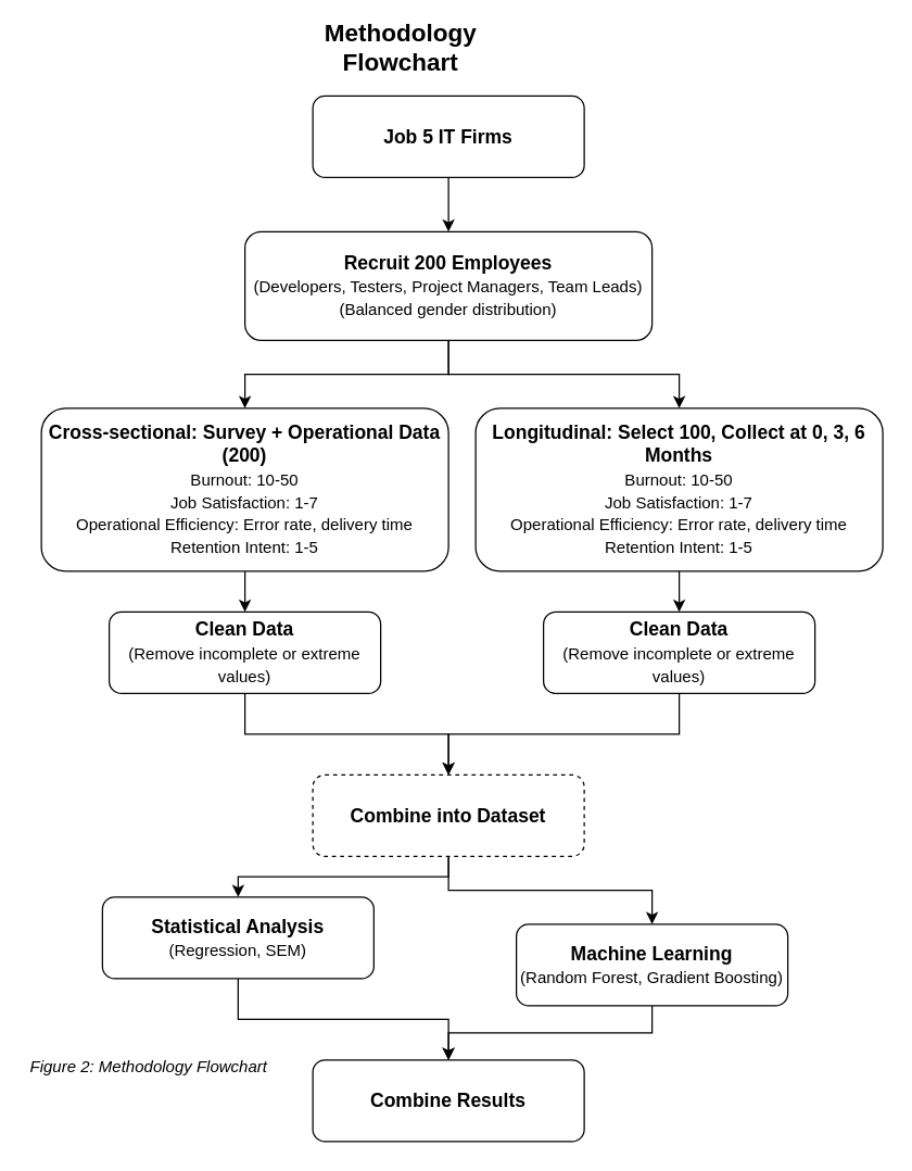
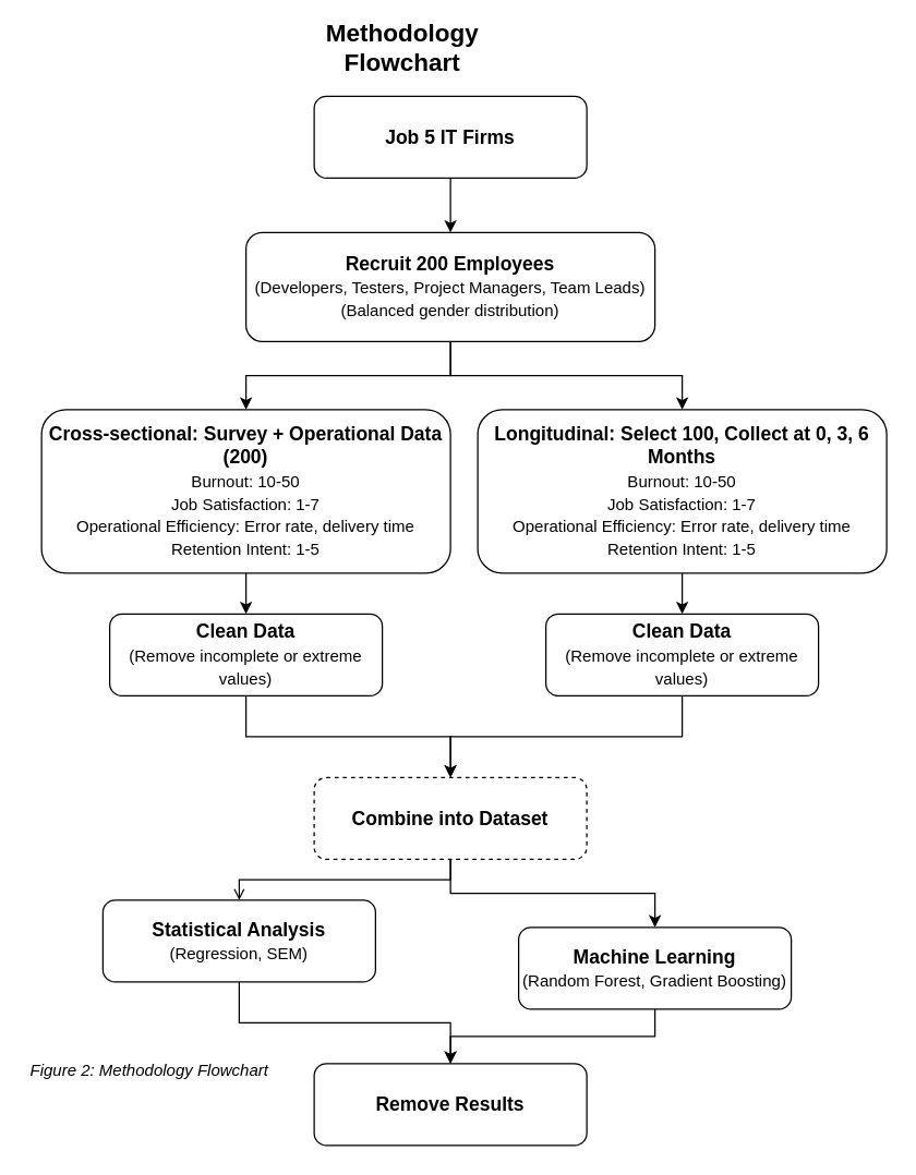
  <mxCell id="0" />
  <mxCell id="1" parent="0" />
  <mxCell id="2" value="Methodology Flowchart" style="text;html=1;strokeColor=none;fillColor=none;align=center;verticalAlign=middle;whiteSpace=wrap;rounded=0;fontSize=18;fontStyle=1" vertex="1" parent="1"><mxGeometry x="195" y="20" width="200" height="30" as="geometry" /></mxCell>
  <mxCell id="3" value="Job 5 IT Firms" style="rounded=1;whiteSpace=wrap;html=1;fillColor=#ffffff;strokeColor=#000000;fontStyle=1;fontSize=14;" vertex="1" parent="1"><mxGeometry x="230" y="70" width="200" height="60" as="geometry" /></mxCell>
  <mxCell id="4" value="Recruit 200 Employees&lt;br&gt;&lt;font style=&quot;font-size: 12px; font-weight: normal;&quot;&gt;(Developers, Testers, Project Managers, Team Leads)&lt;br&gt;(Balanced gender distribution)&lt;/font&gt;" style="rounded=1;whiteSpace=wrap;html=1;fillColor=#ffffff;strokeColor=#000000;fontStyle=1;fontSize=14;" vertex="1" parent="1"><mxGeometry x="180" y="170" width="300" height="80" as="geometry" /></mxCell>
  <mxCell id="5" value="Cross-sectional: Survey + Operational Data (200)&lt;br&gt;&lt;font style=&quot;font-size: 12px; font-weight: normal;&quot;&gt;Burnout: 10-50&lt;br&gt;Job Satisfaction: 1-7&lt;br&gt;Operational Efficiency: Error rate, delivery time&lt;br&gt;Retention Intent: 1-5&lt;/font&gt;" style="rounded=1;whiteSpace=wrap;html=1;fillColor=#ffffff;strokeColor=#000000;fontStyle=1;fontSize=14;" vertex="1" parent="1"><mxGeometry x="30" y="300" width="300" height="120" as="geometry" /></mxCell>
  <mxCell id="6" value="Longitudinal: Select 100, Collect at 0, 3, 6 Months&lt;br&gt;&lt;font style=&quot;font-size: 12px; font-weight: normal;&quot;&gt;Burnout: 10-50&lt;br&gt;Job Satisfaction: 1-7&lt;br&gt;Operational Efficiency: Error rate, delivery time&lt;br&gt;Retention Intent: 1-5&lt;/font&gt;" style="rounded=1;whiteSpace=wrap;html=1;fillColor=#ffffff;strokeColor=#000000;fontStyle=1;fontSize=14;" vertex="1" parent="1"><mxGeometry x="350" y="300" width="300" height="120" as="geometry" /></mxCell>
  <mxCell id="7" value="Clean Data&lt;br&gt;&lt;font style=&quot;font-size: 12px; font-weight: normal;&quot;&gt;(Remove incomplete or extreme values)&lt;/font&gt;" style="rounded=1;whiteSpace=wrap;html=1;fillColor=#ffffff;strokeColor=#000000;fontStyle=1;fontSize=14;" vertex="1" parent="1"><mxGeometry x="80" y="450" width="200" height="60" as="geometry" /></mxCell>
  <mxCell id="8" value="Clean Data&lt;br&gt;&lt;font style=&quot;font-size: 12px; font-weight: normal;&quot;&gt;(Remove incomplete or extreme values)&lt;/font&gt;" style="rounded=1;whiteSpace=wrap;html=1;fillColor=#ffffff;strokeColor=#000000;fontStyle=1;fontSize=14;" vertex="1" parent="1"><mxGeometry x="400" y="450" width="200" height="60" as="geometry" /></mxCell>
  <mxCell id="9" value="Combine into Dataset" style="rounded=1;whiteSpace=wrap;html=1;fillColor=#ffffff;strokeColor=#000000;fontStyle=1;fontSize=14;dashed=1;" vertex="1" parent="1"><mxGeometry x="230" y="570" width="200" height="60" as="geometry" /></mxCell>
  <mxCell id="10" value="Statistical Analysis&lt;br&gt;&lt;font style=&quot;font-size: 12px; font-weight: normal;&quot;&gt;(Regression, SEM)&lt;/font&gt;" style="rounded=1;whiteSpace=wrap;html=1;fillColor=#ffffff;strokeColor=#000000;fontStyle=1;fontSize=14;" vertex="1" parent="1"><mxGeometry x="75" y="660" width="200" height="60" as="geometry" /></mxCell>
  <mxCell id="11" value="Machine Learning&lt;br&gt;&lt;font style=&quot;font-size: 12px; font-weight: normal;&quot;&gt;(Random Forest, Gradient Boosting)&lt;/font&gt;" style="rounded=1;whiteSpace=wrap;html=1;fillColor=#ffffff;strokeColor=#000000;fontStyle=1;fontSize=14;" vertex="1" parent="1"><mxGeometry x="380" y="680" width="200" height="60" as="geometry" /></mxCell>
- <mxCell id="12" value="Combine Results" style="rounded=1;whiteSpace=wrap;html=1;fillColor=#ffffff;strokeColor=#000000;fontStyle=1;fontSize=14;" vertex="1" parent="1"><mxGeometry x="230" y="780" width="200" height="60" as="geometry" /></mxCell>
+ <mxCell id="12" value="Remove Results" style="rounded=1;whiteSpace=wrap;html=1;fillColor=#ffffff;strokeColor=#000000;fontStyle=1;fontSize=14;" vertex="1" parent="1"><mxGeometry x="230" y="780" width="200" height="60" as="geometry" /></mxCell>
  <mxCell id="13" value="Figure 2: Methodology Flowchart" style="text;html=1;strokeColor=none;fillColor=none;align=left;verticalAlign=middle;whiteSpace=wrap;rounded=0;fontSize=12;fontStyle=2" vertex="1" parent="1"><mxGeometry x="20" y="770" width="200" height="30" as="geometry" /></mxCell>
  <mxCell id="14" value="" style="endArrow=classic;html=1;rounded=0;exitX=0.5;exitY=1;exitDx=0;exitDy=0;entryX=0.5;entryY=0;entryDx=0;entryDy=0;" edge="1" parent="1" source="3" target="4"><mxGeometry width="50" height="50" relative="1" as="geometry"><mxPoint x="330" y="140" as="sourcePoint" /><mxPoint x="330" y="160" as="targetPoint" /></mxGeometry></mxCell>
  <mxCell id="15" value="" style="endArrow=classic;html=1;rounded=0;exitX=0.5;exitY=1;exitDx=0;exitDy=0;entryX=0.5;entryY=0;entryDx=0;entryDy=0;edgeStyle=orthogonalEdgeStyle;" edge="1" parent="1" source="4" target="5"><mxGeometry width="50" height="50" relative="1" as="geometry"><mxPoint x="330" y="260" as="sourcePoint" /><mxPoint x="180" y="300" as="targetPoint" /></mxGeometry></mxCell>
  <mxCell id="16" value="" style="endArrow=classic;html=1;rounded=0;exitX=0.5;exitY=1;exitDx=0;exitDy=0;entryX=0.5;entryY=0;entryDx=0;entryDy=0;edgeStyle=orthogonalEdgeStyle;" edge="1" parent="1" source="4" target="6"><mxGeometry width="50" height="50" relative="1" as="geometry"><mxPoint x="330" y="260" as="sourcePoint" /><mxPoint x="500" y="300" as="targetPoint" /></mxGeometry></mxCell>
  <mxCell id="17" value="" style="endArrow=classic;html=1;rounded=0;exitX=0.5;exitY=1;exitDx=0;exitDy=0;entryX=0.5;entryY=0;entryDx=0;entryDy=0;" edge="1" parent="1" source="5" target="7"><mxGeometry width="50" height="50" relative="1" as="geometry"><mxPoint x="180" y="430" as="sourcePoint" /><mxPoint x="180" y="450" as="targetPoint" /></mxGeometry></mxCell>
  <mxCell id="18" value="" style="endArrow=classic;html=1;rounded=0;exitX=0.5;exitY=1;exitDx=0;exitDy=0;entryX=0.5;entryY=0;entryDx=0;entryDy=0;" edge="1" parent="1" source="6" target="8"><mxGeometry width="50" height="50" relative="1" as="geometry"><mxPoint x="500" y="430" as="sourcePoint" /><mxPoint x="500" y="450" as="targetPoint" /></mxGeometry></mxCell>
  <mxCell id="19" value="" style="endArrow=classic;html=1;rounded=0;exitX=0.5;exitY=1;exitDx=0;exitDy=0;entryX=0.5;entryY=0;entryDx=0;entryDy=0;edgeStyle=orthogonalEdgeStyle;" edge="1" parent="1" source="7" target="9"><mxGeometry width="50" height="50" relative="1" as="geometry"><mxPoint x="180" y="510" as="sourcePoint" /><mxPoint x="330" y="570" as="targetPoint" /></mxGeometry></mxCell>
  <mxCell id="20" value="" style="endArrow=classic;html=1;rounded=0;exitX=0.5;exitY=1;exitDx=0;exitDy=0;entryX=0.5;entryY=0;entryDx=0;entryDy=0;edgeStyle=orthogonalEdgeStyle;" edge="1" parent="1" source="8" target="9"><mxGeometry width="50" height="50" relative="1" as="geometry"><mxPoint x="500" y="510" as="sourcePoint" /><mxPoint x="330" y="570" as="targetPoint" /></mxGeometry></mxCell>
- <mxCell id="21" value="" style="endArrow=classic;html=1;rounded=0;exitX=0.5;exitY=1;exitDx=0;exitDy=0;entryX=0.5;entryY=0;entryDx=0;entryDy=0;edgeStyle=orthogonalEdgeStyle;" edge="1" parent="1" source="9" target="10"><mxGeometry width="50" height="50" relative="1" as="geometry"><mxPoint x="330" y="630" as="sourcePoint" /><mxPoint x="180" y="680" as="targetPoint" /></mxGeometry></mxCell>
+ <mxCell id="21" value="" style="endArrow=open;html=1;rounded=0;exitX=0.5;exitY=1;exitDx=0;exitDy=0;entryX=0.5;entryY=0;entryDx=0;entryDy=0;edgeStyle=orthogonalEdgeStyle;" edge="1" parent="1" source="9" target="10"><mxGeometry width="50" height="50" relative="1" as="geometry"><mxPoint x="330" y="630" as="sourcePoint" /><mxPoint x="180" y="680" as="targetPoint" /></mxGeometry></mxCell>
  <mxCell id="22" value="" style="endArrow=classic;html=1;rounded=0;exitX=0.5;exitY=1;exitDx=0;exitDy=0;entryX=0.5;entryY=0;entryDx=0;entryDy=0;edgeStyle=orthogonalEdgeStyle;" edge="1" parent="1" source="9" target="11"><mxGeometry width="50" height="50" relative="1" as="geometry"><mxPoint x="330" y="630" as="sourcePoint" /><mxPoint x="480" y="680" as="targetPoint" /></mxGeometry></mxCell>
  <mxCell id="23" value="" style="endArrow=classic;html=1;rounded=0;exitX=0.5;exitY=1;exitDx=0;exitDy=0;entryX=0.5;entryY=0;entryDx=0;entryDy=0;edgeStyle=orthogonalEdgeStyle;" edge="1" parent="1" source="10" target="12"><mxGeometry width="50" height="50" relative="1" as="geometry"><mxPoint x="180" y="740" as="sourcePoint" /><mxPoint x="330" y="780" as="targetPoint" /></mxGeometry></mxCell>
  <mxCell id="24" value="" style="endArrow=classic;html=1;rounded=0;exitX=0.5;exitY=1;exitDx=0;exitDy=0;entryX=0.5;entryY=0;entryDx=0;entryDy=0;edgeStyle=orthogonalEdgeStyle;" edge="1" parent="1" source="11" target="12"><mxGeometry width="50" height="50" relative="1" as="geometry"><mxPoint x="480" y="740" as="sourcePoint" /><mxPoint x="330" y="780" as="targetPoint" /></mxGeometry></mxCell>
